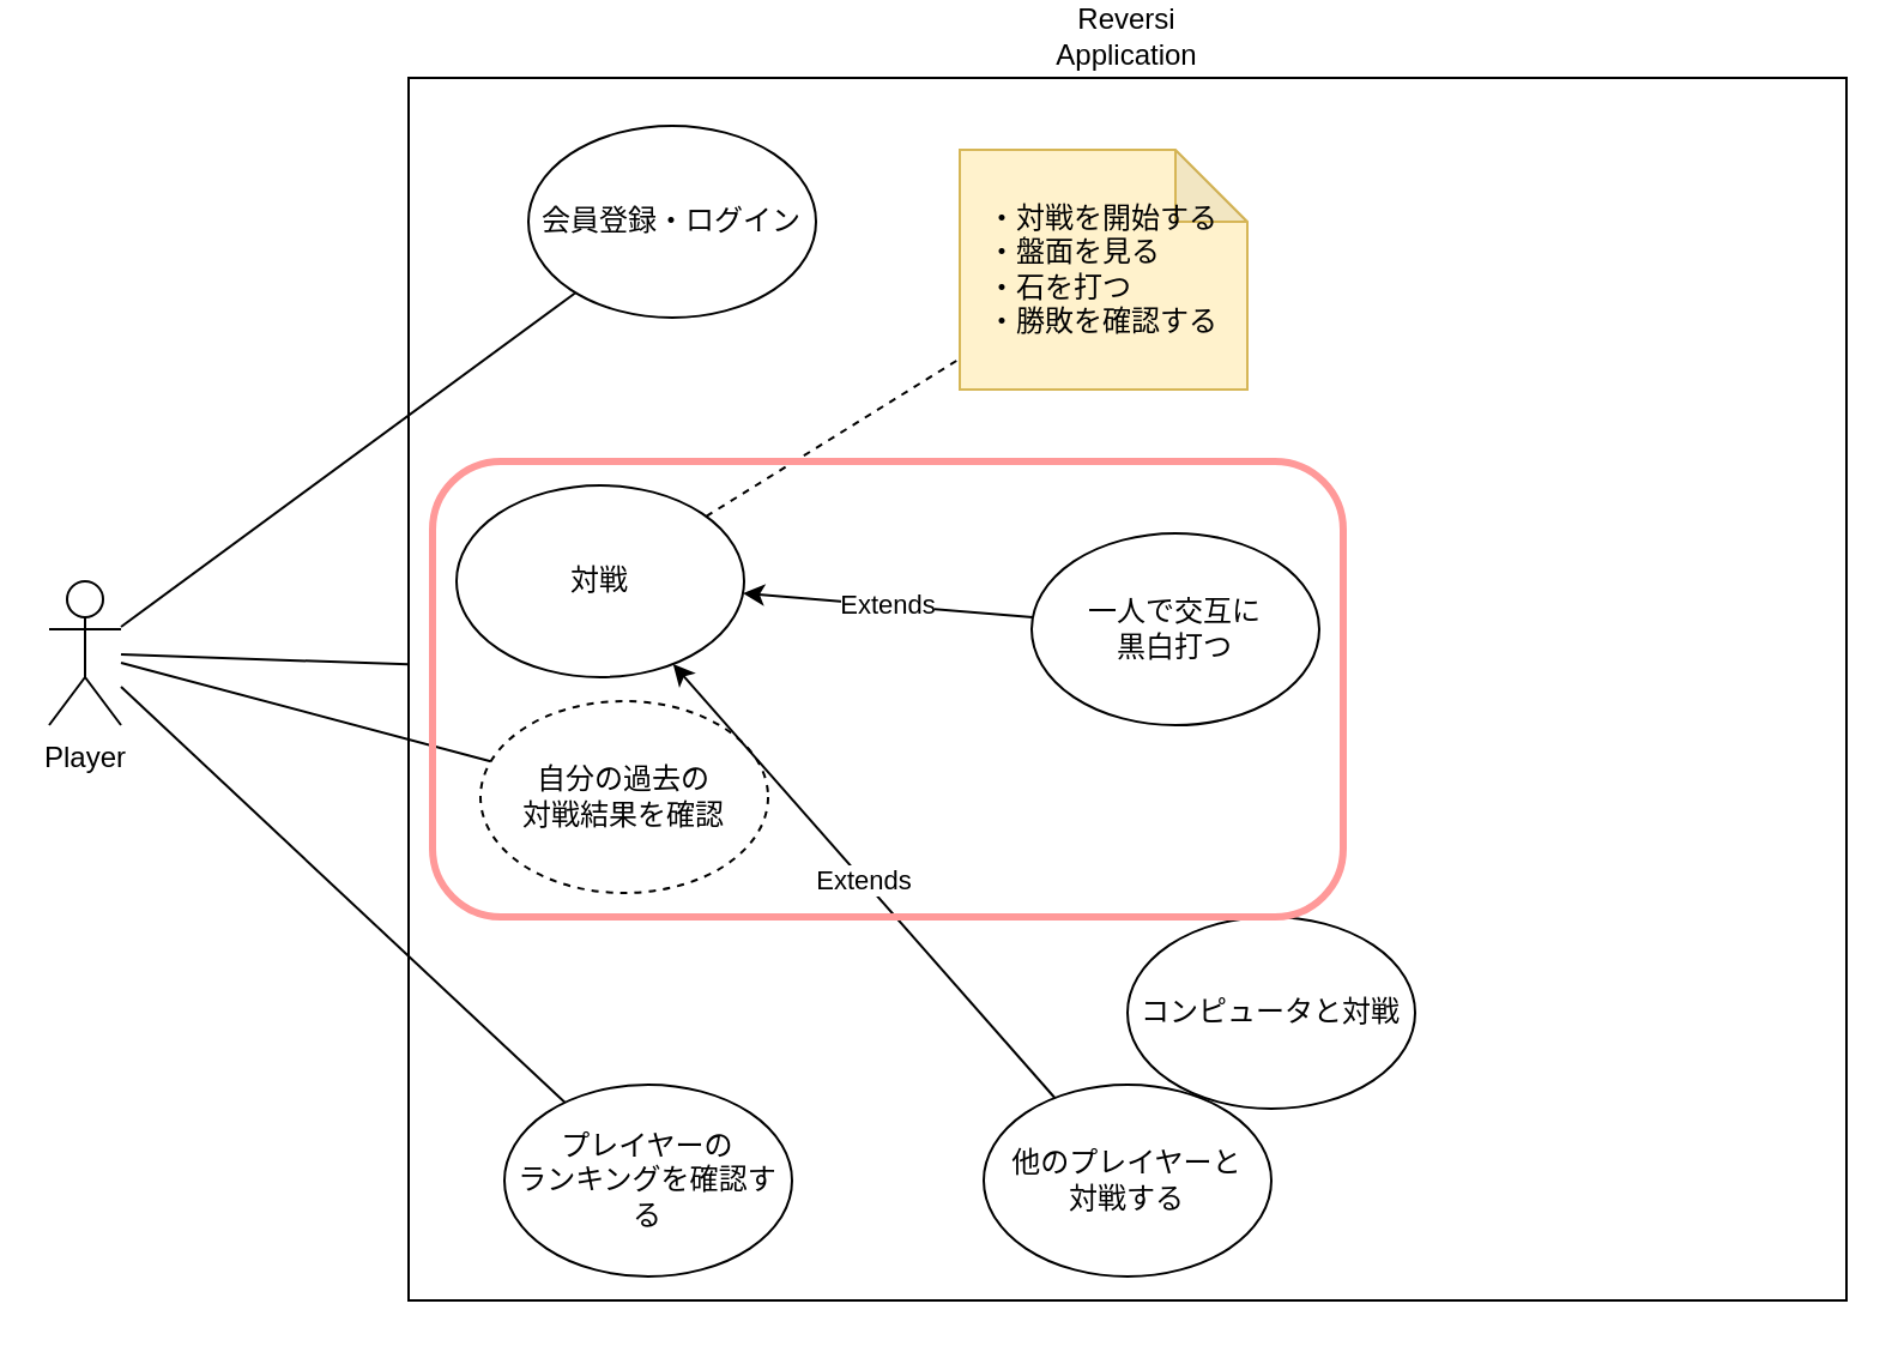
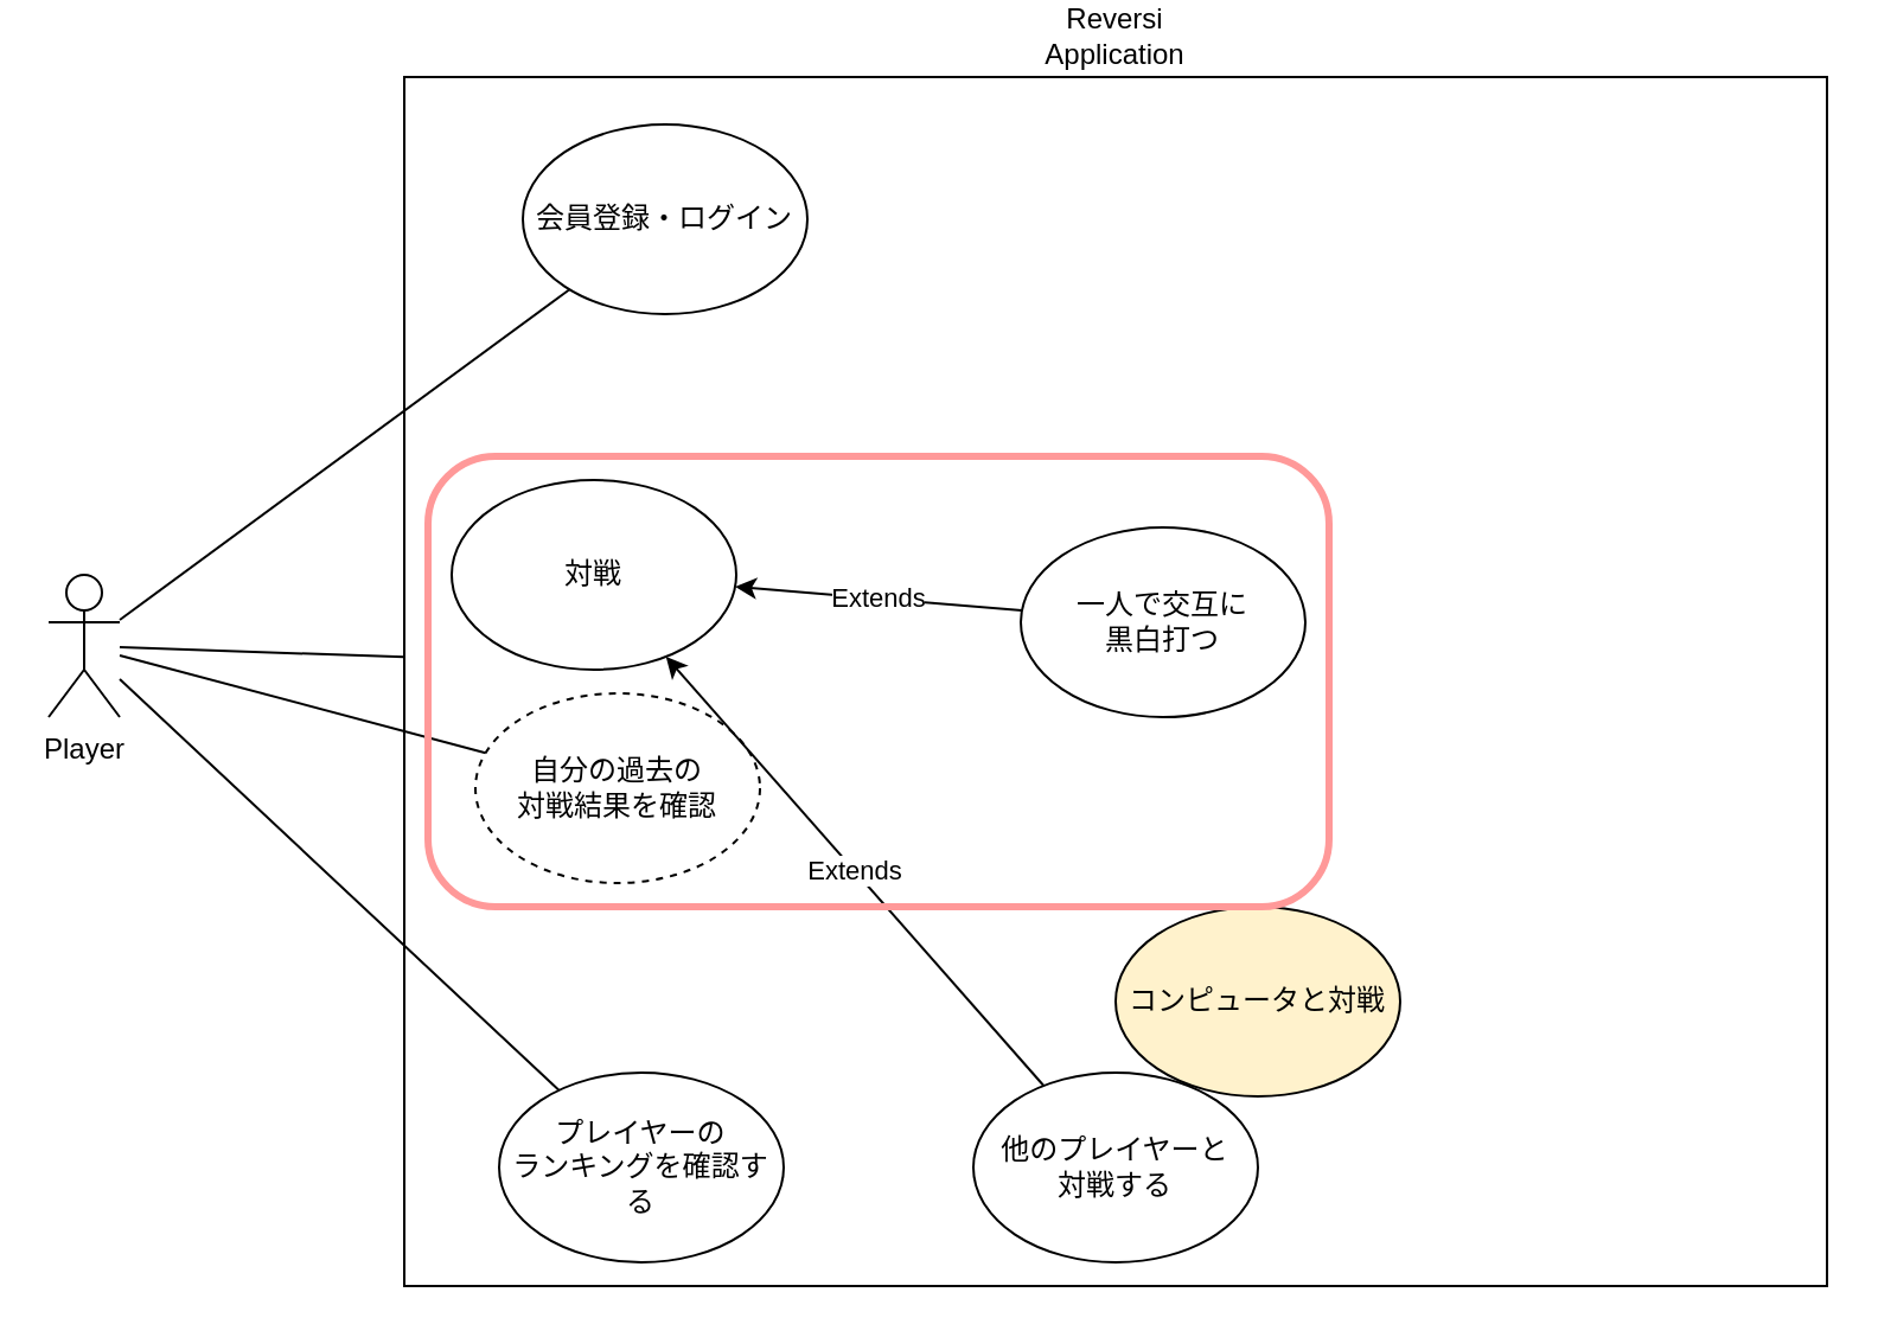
  <mxCell id="0" />
  <mxCell id="1" parent="0" />
  <mxCell id="2" value="Reversi&lt;br&gt;Application" style="rounded=0;whiteSpace=wrap;html=1;labelPosition=center;verticalLabelPosition=top;align=center;verticalAlign=bottom;" vertex="1" parent="1"><mxGeometry x="170" y="20" width="600" height="510" as="geometry" /></mxCell>
  <mxCell id="3" value="Player" style="shape=umlActor;verticalLabelPosition=bottom;verticalAlign=top;html=1;outlineConnect=0;" vertex="1" parent="1"><mxGeometry x="20" y="230" width="30" height="60" as="geometry" /></mxCell>
  <mxCell id="4" value="対戦" style="ellipse;whiteSpace=wrap;html=1;" vertex="1" parent="1"><mxGeometry x="190" y="190" width="120" height="80" as="geometry" /></mxCell>
  <mxCell id="5" value="" style="endArrow=none;html=1;" edge="1" parent="1" source="3" target="2"><mxGeometry width="50" height="50" relative="1" as="geometry"><mxPoint x="110" y="170" as="sourcePoint" /><mxPoint x="160" y="120" as="targetPoint" /></mxGeometry></mxCell>
- <mxCell id="6" value="&lt;div style=&quot;text-align: left&quot;&gt;&lt;span&gt;・対戦を開始する&lt;/span&gt;&lt;/div&gt;&lt;div style=&quot;text-align: left&quot;&gt;&lt;span&gt;・盤面を見る&lt;/span&gt;&lt;/div&gt;&lt;div style=&quot;text-align: left&quot;&gt;&lt;span&gt;・石を打つ&lt;/span&gt;&lt;/div&gt;&lt;div style=&quot;text-align: left&quot;&gt;&lt;span&gt;・勝敗を確認する&lt;/span&gt;&lt;/div&gt;" style="shape=note;whiteSpace=wrap;html=1;backgroundOutline=1;darkOpacity=0.05;fillColor=#fff2cc;strokeColor=#d6b656;" vertex="1" parent="1"><mxGeometry x="400" y="50" width="120" height="100" as="geometry" /></mxCell>
- <mxCell id="7" value="" style="endArrow=none;dashed=1;html=1;" edge="1" parent="1" source="4" target="6"><mxGeometry width="50" height="50" relative="1" as="geometry"><mxPoint x="300" y="220" as="sourcePoint" /><mxPoint x="350" y="170" as="targetPoint" /></mxGeometry></mxCell>
  <mxCell id="8" value="自分の過去の&lt;br&gt;対戦結果を確認" style="ellipse;whiteSpace=wrap;html=1;dashed=1;" vertex="1" parent="1"><mxGeometry x="200" y="280" width="120" height="80" as="geometry" /></mxCell>
  <mxCell id="9" value="会員登録・ログイン" style="ellipse;whiteSpace=wrap;html=1;" vertex="1" parent="1"><mxGeometry x="220" y="40" width="120" height="80" as="geometry" /></mxCell>
  <mxCell id="10" value="一人で交互に&lt;br&gt;黒白打つ" style="ellipse;whiteSpace=wrap;html=1;" vertex="1" parent="1"><mxGeometry x="430" y="210" width="120" height="80" as="geometry" /></mxCell>
- <mxCell id="11" value="コンピュータと対戦" style="ellipse;whiteSpace=wrap;html=1;" vertex="1" parent="1"><mxGeometry x="470" y="370" width="120" height="80" as="geometry" /></mxCell>
+ <mxCell id="11" value="コンピュータと対戦" style="ellipse;whiteSpace=wrap;html=1;fillColor=#fff2cc;" vertex="1" parent="1"><mxGeometry x="470" y="370" width="120" height="80" as="geometry" /></mxCell>
  <mxCell id="12" value="他のプレイヤーと&lt;br&gt;対戦する" style="ellipse;whiteSpace=wrap;html=1;" vertex="1" parent="1"><mxGeometry x="410" y="440" width="120" height="80" as="geometry" /></mxCell>
  <mxCell id="13" value="" style="endArrow=classic;html=1;" edge="1" parent="1" source="10" target="4"><mxGeometry relative="1" as="geometry"><mxPoint x="330" y="340" as="sourcePoint" /><mxPoint x="430" y="340" as="targetPoint" /></mxGeometry></mxCell>
  <mxCell id="14" value="Extends" style="edgeLabel;resizable=0;html=1;align=center;verticalAlign=middle;" connectable="0" vertex="1" parent="13"><mxGeometry relative="1" as="geometry" /></mxCell>
  <mxCell id="15" value="" style="endArrow=classic;html=1;" edge="1" parent="1" source="12" target="4"><mxGeometry relative="1" as="geometry"><mxPoint x="435" y="340" as="sourcePoint" /><mxPoint x="350" y="340" as="targetPoint" /></mxGeometry></mxCell>
  <mxCell id="16" value="Extends" style="edgeLabel;resizable=0;html=1;align=center;verticalAlign=middle;" connectable="0" vertex="1" parent="15"><mxGeometry relative="1" as="geometry" /></mxCell>
  <mxCell id="17" value="プレイヤーの&lt;br&gt;ランキングを確認する" style="ellipse;whiteSpace=wrap;html=1;" vertex="1" parent="1"><mxGeometry x="210" y="440" width="120" height="80" as="geometry" /></mxCell>
  <mxCell id="18" value="" style="endArrow=none;html=1;" edge="1" parent="1" source="3" target="8"><mxGeometry width="50" height="50" relative="1" as="geometry"><mxPoint x="60" y="273.83" as="sourcePoint" /><mxPoint x="223.969" y="315.694" as="targetPoint" /></mxGeometry></mxCell>
  <mxCell id="19" value="" style="endArrow=none;html=1;" edge="1" parent="1" source="3" target="17"><mxGeometry width="50" height="50" relative="1" as="geometry"><mxPoint x="60" y="280" as="sourcePoint" /><mxPoint x="227.574" y="391.716" as="targetPoint" /></mxGeometry></mxCell>
  <mxCell id="20" value="" style="endArrow=none;html=1;" edge="1" parent="1" source="3" target="9"><mxGeometry width="50" height="50" relative="1" as="geometry"><mxPoint x="60" y="273.83" as="sourcePoint" /><mxPoint x="223.969" y="315.694" as="targetPoint" /></mxGeometry></mxCell>
  <mxCell id="21" value="" style="rounded=1;whiteSpace=wrap;html=1;fillColor=none;strokeColor=#FF9999;strokeWidth=3;" vertex="1" parent="1"><mxGeometry x="180" y="180" width="380" height="190" as="geometry" /></mxCell>
